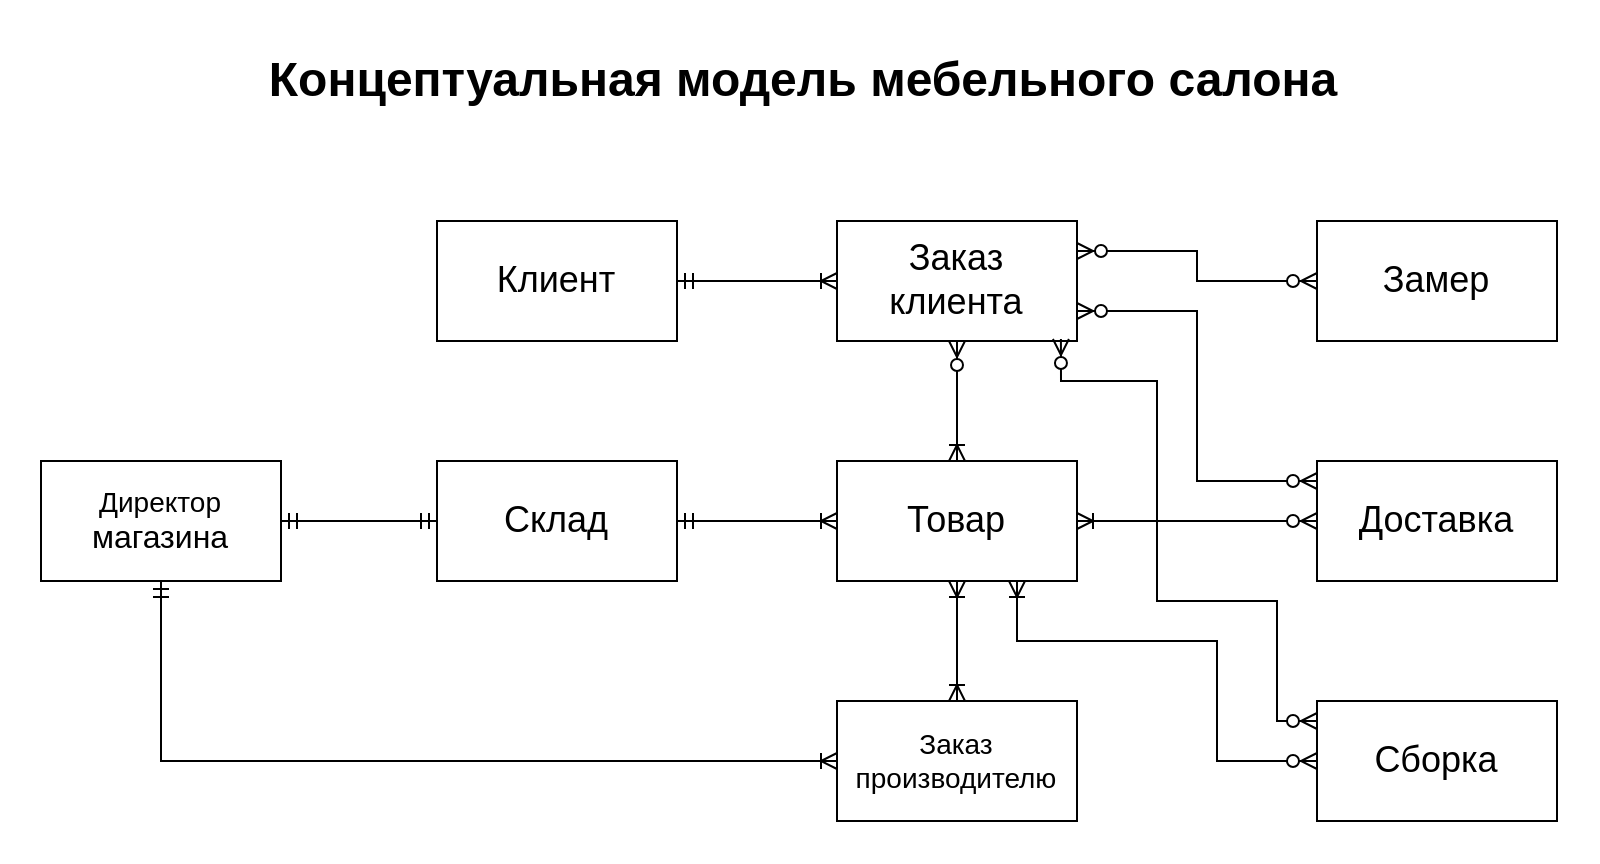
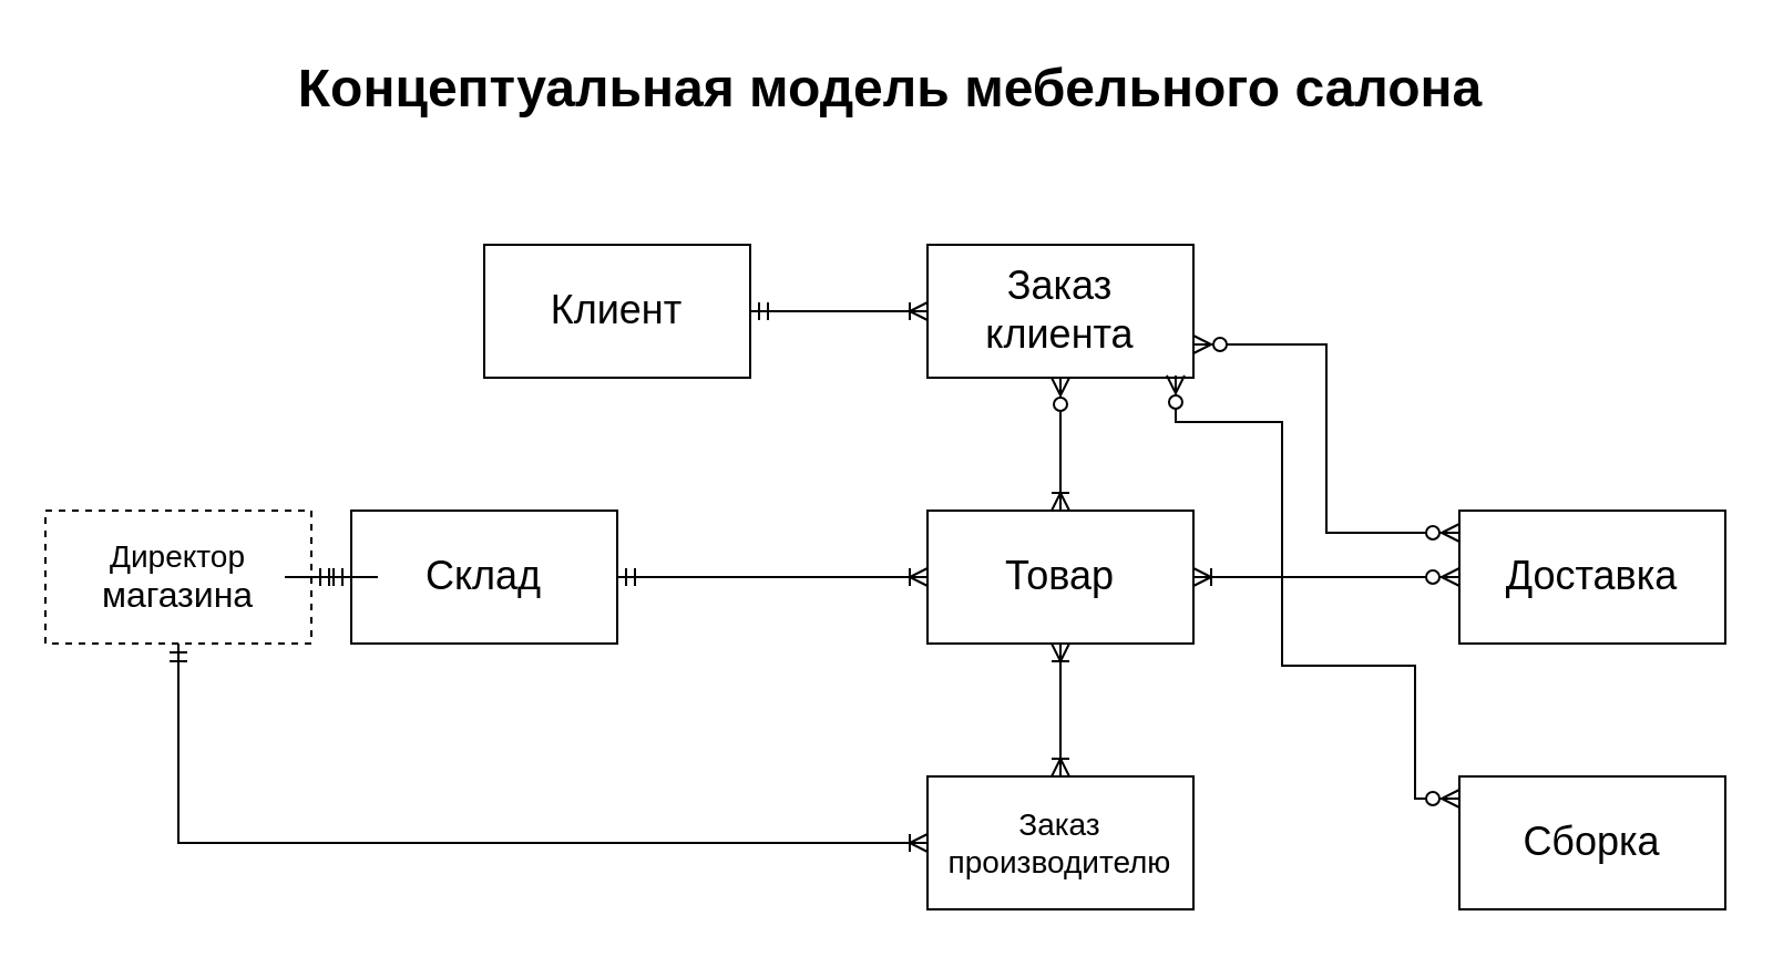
  <mxCell id="0" />
  <mxCell id="1" parent="0" />
  <mxCell id="2" value="&lt;font style=&quot;font-size: 18px;&quot;&gt;Клиент&lt;/font&gt;" style="rounded=0;whiteSpace=wrap;html=1;" vertex="1" parent="1"><mxGeometry x="218" y="110" width="120" height="60" as="geometry" /></mxCell>
  <mxCell id="3" value="&lt;font style=&quot;font-size: 18px;&quot;&gt;Заказ клиента&lt;/font&gt;" style="rounded=0;whiteSpace=wrap;html=1;" vertex="1" parent="1"><mxGeometry x="418" y="110" width="120" height="60" as="geometry" /></mxCell>
  <mxCell id="4" value="&lt;font style=&quot;font-size: 14px;&quot;&gt;Заказ производителю&lt;/font&gt;" style="rounded=0;whiteSpace=wrap;html=1;" vertex="1" parent="1"><mxGeometry x="418" y="350" width="120" height="60" as="geometry" /></mxCell>
  <mxCell id="5" value="&lt;font style=&quot;font-size: 18px;&quot;&gt;Товар&lt;/font&gt;" style="rounded=0;whiteSpace=wrap;html=1;" vertex="1" parent="1"><mxGeometry x="418" y="230" width="120" height="60" as="geometry" /></mxCell>
- <mxCell id="6" value="&lt;font style=&quot;font-size: 18px;&quot;&gt;Склад&lt;/font&gt;" style="rounded=0;whiteSpace=wrap;html=1;" vertex="1" parent="1"><mxGeometry x="218" y="230" width="120" height="60" as="geometry" /></mxCell>
+ <mxCell id="6" value="&lt;font style=&quot;font-size: 18px;&quot;&gt;Склад&lt;/font&gt;" style="rounded=0;whiteSpace=wrap;html=1;" vertex="1" parent="1"><mxGeometry x="158" y="230" width="120" height="60" as="geometry" /></mxCell>
  <mxCell id="7" value="Концептуальная модель мебельного салона" style="text;strokeColor=none;fillColor=none;html=1;fontSize=24;fontStyle=1;verticalAlign=middle;align=center;" vertex="1" parent="1"><mxGeometry x="350" y="20" width="102" height="40" as="geometry" /></mxCell>
  <mxCell id="8" value="" style="edgeStyle=entityRelationEdgeStyle;fontSize=12;html=1;endArrow=ERoneToMany;startArrow=ERmandOne;rounded=0;exitX=1;exitY=0.5;exitDx=0;exitDy=0;entryX=0;entryY=0.5;entryDx=0;entryDy=0;" edge="1" parent="1" source="2" target="3"><mxGeometry width="100" height="100" relative="1" as="geometry"><mxPoint x="468" y="350" as="sourcePoint" /><mxPoint x="568" y="250" as="targetPoint" /></mxGeometry></mxCell>
  <mxCell id="9" value="&lt;font style=&quot;font-size: 18px;&quot;&gt;Доставка&lt;/font&gt;" style="rounded=0;whiteSpace=wrap;html=1;" vertex="1" parent="1"><mxGeometry x="658" y="230" width="120" height="60" as="geometry" /></mxCell>
  <mxCell id="10" value="&lt;font style=&quot;font-size: 18px;&quot;&gt;Сборка&lt;/font&gt;" style="rounded=0;whiteSpace=wrap;html=1;" vertex="1" parent="1"><mxGeometry x="658" y="350" width="120" height="60" as="geometry" /></mxCell>
- <mxCell id="11" value="&lt;font style=&quot;font-size: 18px;&quot;&gt;Замер&lt;/font&gt;" style="rounded=0;whiteSpace=wrap;html=1;" vertex="1" parent="1"><mxGeometry x="658" y="110" width="120" height="60" as="geometry" /></mxCell>
  <mxCell id="12" value="" style="fontSize=12;html=1;endArrow=ERoneToMany;startArrow=ERzeroToMany;rounded=0;entryX=0.5;entryY=0;entryDx=0;entryDy=0;exitX=0.5;exitY=1;exitDx=0;exitDy=0;" edge="1" parent="1" source="3" target="5"><mxGeometry width="100" height="100" relative="1" as="geometry"><mxPoint x="418" y="190" as="sourcePoint" /><mxPoint x="408" y="590" as="targetPoint" /></mxGeometry></mxCell>
- <mxCell id="13" value="" style="fontSize=12;html=1;endArrow=ERzeroToMany;endFill=1;startArrow=ERzeroToMany;rounded=0;exitX=1;exitY=0.25;exitDx=0;exitDy=0;entryX=0;entryY=0.5;entryDx=0;entryDy=0;edgeStyle=orthogonalEdgeStyle;" edge="1" parent="1" source="3" target="11"><mxGeometry width="100" height="100" relative="1" as="geometry"><mxPoint x="548" y="230" as="sourcePoint" /><mxPoint x="648" y="130" as="targetPoint" /></mxGeometry></mxCell>
  <mxCell id="14" value="" style="fontSize=12;html=1;endArrow=ERzeroToMany;endFill=1;startArrow=ERzeroToMany;rounded=0;exitX=1;exitY=0.75;exitDx=0;exitDy=0;edgeStyle=orthogonalEdgeStyle;" edge="1" parent="1" source="3"><mxGeometry width="100" height="100" relative="1" as="geometry"><mxPoint x="548" y="150" as="sourcePoint" /><mxPoint x="658" y="240" as="targetPoint" /><Array as="points"><mxPoint x="598" y="155" /><mxPoint x="598" y="240" /><mxPoint x="658" y="240" /></Array></mxGeometry></mxCell>
  <mxCell id="15" value="" style="fontSize=12;html=1;endArrow=ERzeroToMany;endFill=1;startArrow=ERzeroToMany;rounded=0;exitX=0.933;exitY=0.983;exitDx=0;exitDy=0;edgeStyle=orthogonalEdgeStyle;exitPerimeter=0;" edge="1" parent="1" source="3"><mxGeometry width="100" height="100" relative="1" as="geometry"><mxPoint x="548" y="165" as="sourcePoint" /><mxPoint x="658" y="360" as="targetPoint" /><Array as="points"><mxPoint x="530" y="190" /><mxPoint x="578" y="190" /><mxPoint x="578" y="300" /><mxPoint x="638" y="300" /><mxPoint x="638" y="360" /></Array></mxGeometry></mxCell>
  <mxCell id="16" value="" style="edgeStyle=entityRelationEdgeStyle;fontSize=12;html=1;endArrow=ERoneToMany;startArrow=ERmandOne;rounded=0;exitX=1;exitY=0.5;exitDx=0;exitDy=0;entryX=0;entryY=0.5;entryDx=0;entryDy=0;" edge="1" parent="1" source="6" target="5"><mxGeometry width="100" height="100" relative="1" as="geometry"><mxPoint x="448" y="350" as="sourcePoint" /><mxPoint x="548" y="250" as="targetPoint" /></mxGeometry></mxCell>
  <mxCell id="17" value="" style="fontSize=12;html=1;endArrow=ERoneToMany;startArrow=ERoneToMany;rounded=0;entryX=0.5;entryY=1;entryDx=0;entryDy=0;" edge="1" parent="1" target="5"><mxGeometry width="100" height="100" relative="1" as="geometry"><mxPoint x="478" y="350" as="sourcePoint" /><mxPoint x="548" y="250" as="targetPoint" /></mxGeometry></mxCell>
- <mxCell id="18" value="" style="fontSize=12;html=1;endArrow=ERoneToMany;startArrow=ERzeroToMany;rounded=0;entryX=0.75;entryY=1;entryDx=0;entryDy=0;exitX=0;exitY=0.5;exitDx=0;exitDy=0;edgeStyle=orthogonalEdgeStyle;" edge="1" parent="1" source="10" target="5"><mxGeometry width="100" height="100" relative="1" as="geometry"><mxPoint x="448" y="350" as="sourcePoint" /><mxPoint x="558" y="320" as="targetPoint" /><Array as="points"><mxPoint x="608" y="380" /><mxPoint x="608" y="320" /><mxPoint x="508" y="320" /></Array></mxGeometry></mxCell>
  <mxCell id="19" value="" style="edgeStyle=entityRelationEdgeStyle;fontSize=12;html=1;endArrow=ERoneToMany;startArrow=ERzeroToMany;rounded=0;entryX=1;entryY=0.5;entryDx=0;entryDy=0;exitX=0;exitY=0.5;exitDx=0;exitDy=0;" edge="1" parent="1" source="9" target="5"><mxGeometry width="100" height="100" relative="1" as="geometry"><mxPoint x="858" y="310" as="sourcePoint" /><mxPoint x="648" y="260" as="targetPoint" /></mxGeometry></mxCell>
- <mxCell id="20" value="&lt;font style=&quot;font-size: 14px;&quot;&gt;Директор&lt;/font&gt;&lt;div&gt;&lt;font size=&quot;3&quot;&gt;магазина&lt;/font&gt;&lt;/div&gt;" style="rounded=0;whiteSpace=wrap;html=1;" vertex="1" parent="1"><mxGeometry y="230" width="120" height="60" as="geometry" x="20" /></mxCell>
+ <mxCell id="20" value="&lt;font style=&quot;font-size: 14px;&quot;&gt;Директор&lt;/font&gt;&lt;div&gt;&lt;font size=&quot;3&quot;&gt;магазина&lt;/font&gt;&lt;/div&gt;" style="rounded=0;whiteSpace=wrap;html=1;dashed=1;" vertex="1" parent="1"><mxGeometry y="230" width="120" height="60" as="geometry" x="20" /></mxCell>
  <mxCell id="21" value="" style="edgeStyle=entityRelationEdgeStyle;fontSize=12;html=1;endArrow=ERmandOne;startArrow=ERmandOne;rounded=0;exitX=1;exitY=0.5;exitDx=0;exitDy=0;entryX=0;entryY=0.5;entryDx=0;entryDy=0;" edge="1" parent="1" source="20" target="6"><mxGeometry width="100" height="100" relative="1" as="geometry"><mxPoint x="430" y="360" as="sourcePoint" /><mxPoint x="200" y="310" as="targetPoint" /></mxGeometry></mxCell>
  <mxCell id="22" value="" style="edgeStyle=orthogonalEdgeStyle;fontSize=12;html=1;endArrow=ERoneToMany;startArrow=ERmandOne;rounded=0;exitX=0.5;exitY=1;exitDx=0;exitDy=0;entryX=0;entryY=0.5;entryDx=0;entryDy=0;" edge="1" parent="1" source="20" target="4"><mxGeometry width="100" height="100" relative="1" as="geometry"><mxPoint x="430" y="360" as="sourcePoint" /><mxPoint x="530" y="260" as="targetPoint" /></mxGeometry></mxCell>
